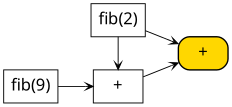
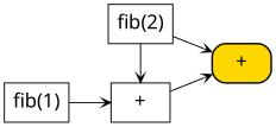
  digraph {
    nodesep=0.5
    ranksep=0.5
    splines=true
    rankdir=LR
    node [fontname="SF Mono" fontsize=18 shape=box group=B]
    edge [arrowhead=vee arrowsize=0.8]
    n1 [fillcolor=gold label="+" margin="0.1,0.1" penwidth=1.5 style="filled,rounded" group=""]
    n2 [label="+"]
    n3 [group=A label="fib(2)"]
-   n4 [label="fib(9)"]
+   n4 [label="fib(1)"]
    n5 [group=A label="fib(0)" style=invis]
    subgraph sub_1 {
      n1
    }
    subgraph sub_2 {
      n2
    }
    subgraph sub_3 {
      n3
    }
    subgraph sub_4 {
      n4
    }
    subgraph sub_5 {
      n5
    }
    subgraph sub_6 {
      rank=sink
      n1
    }
    subgraph sub_7 {
      rank=source
      n4
      n5
    }
    subgraph sub_8 {
      rank=same
      n2
      n3
    }
    n2 -> n1
    n3 -> n1
    n3 -> n2
    n4 -> n2
    n4 -> n3 [style=invis]
    n5 -> n3 [style=invis]
  }
